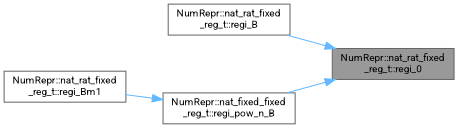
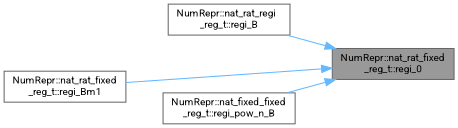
  digraph {
    fontname=Roboto
    rankdir=RL
    node [color=grey40 fillcolor=white fontname=Roboto fontsize=10 shape=box style=filled]
    edge [color=steelblue1 dir=back fontname=Roboto fontsize=10 labelfontname=Helvetica labelfontsize=10 style=solid]
    n1 [color=gray40 fillcolor=grey60 fontcolor=black height=0.2 label="NumRepr::nat_rat_fixed\l_reg_t::regi_0" width=0.4]
-   n2 [height=0.2 label="NumRepr::nat_rat_fixed\l_reg_t::regi_B" width=0.4]
+   n2 [height=0.2 label="NumRepr::nat_rat_regi\l_reg_t::regi_B" width=0.4]
    n3 [height=0.2 label="NumRepr::nat_rat_fixed\l_reg_t::regi_Bm1" width=0.4]
    n4 [height=0.2 label="NumRepr::nat_fixed_fixed\l_reg_t::regi_pow_n_B" width=0.4]
    n1 -> n2
-   n4 -> n3
+   n1 -> n3
    n1 -> n4
  }
